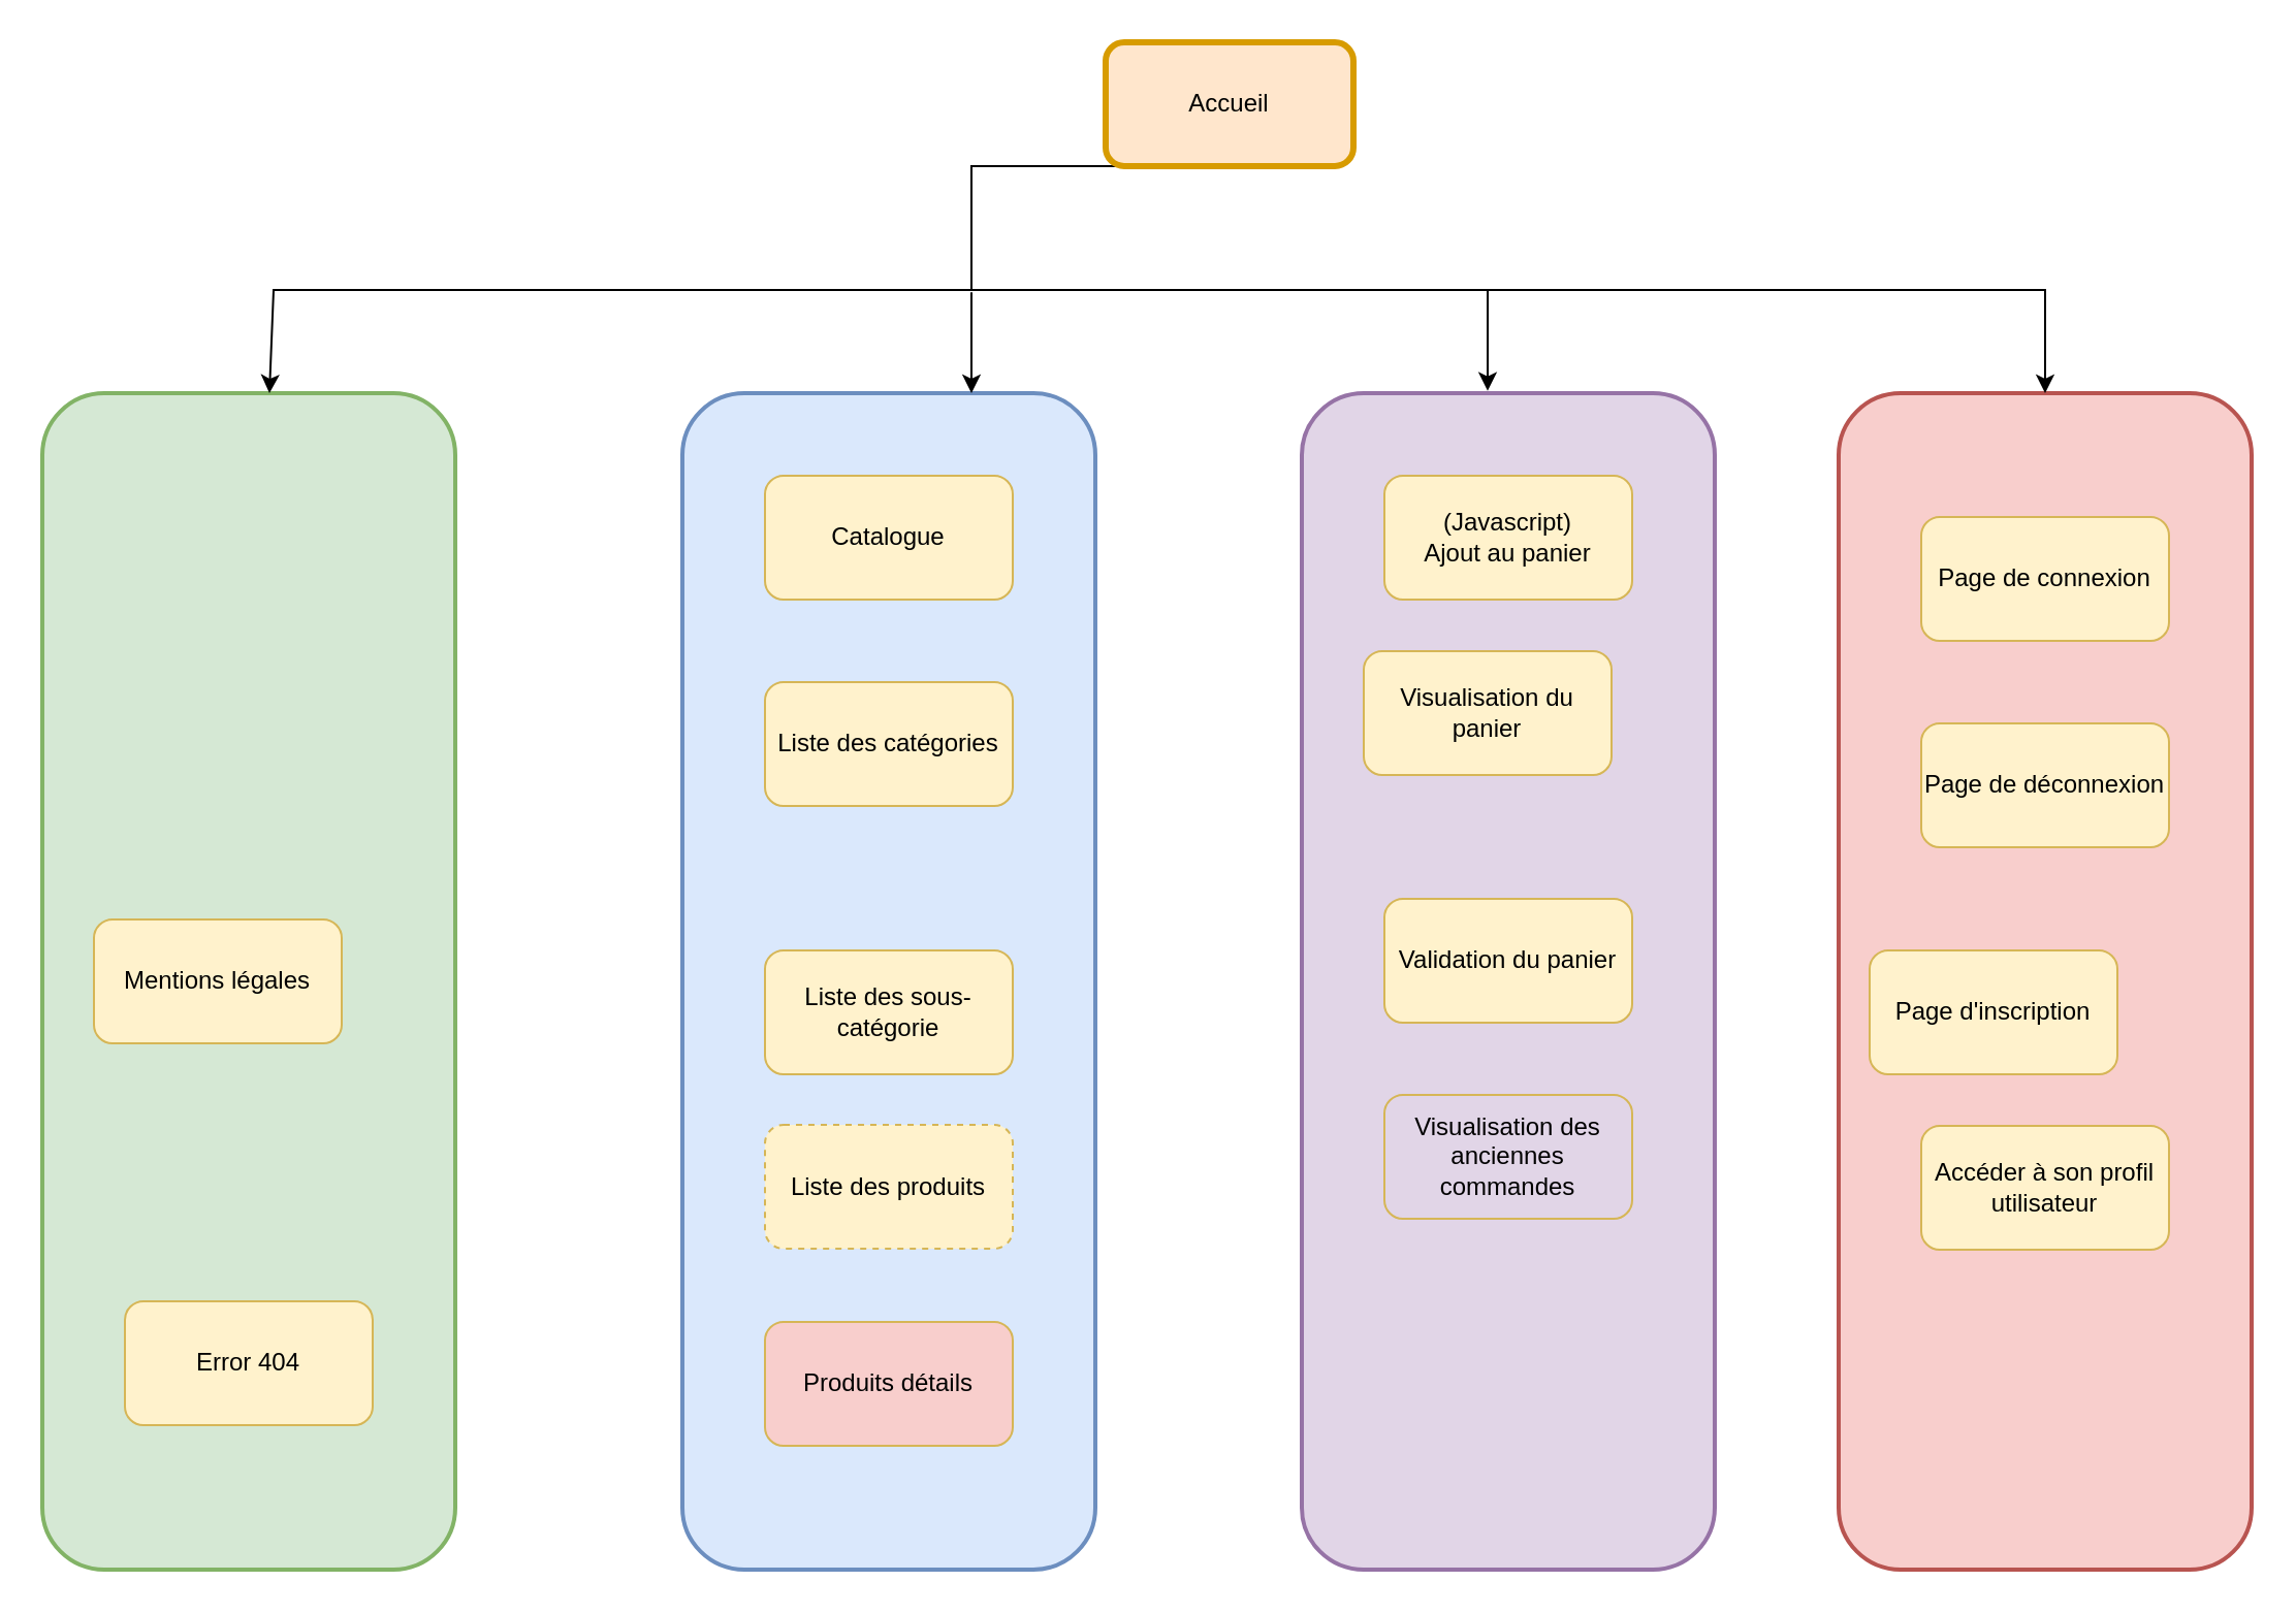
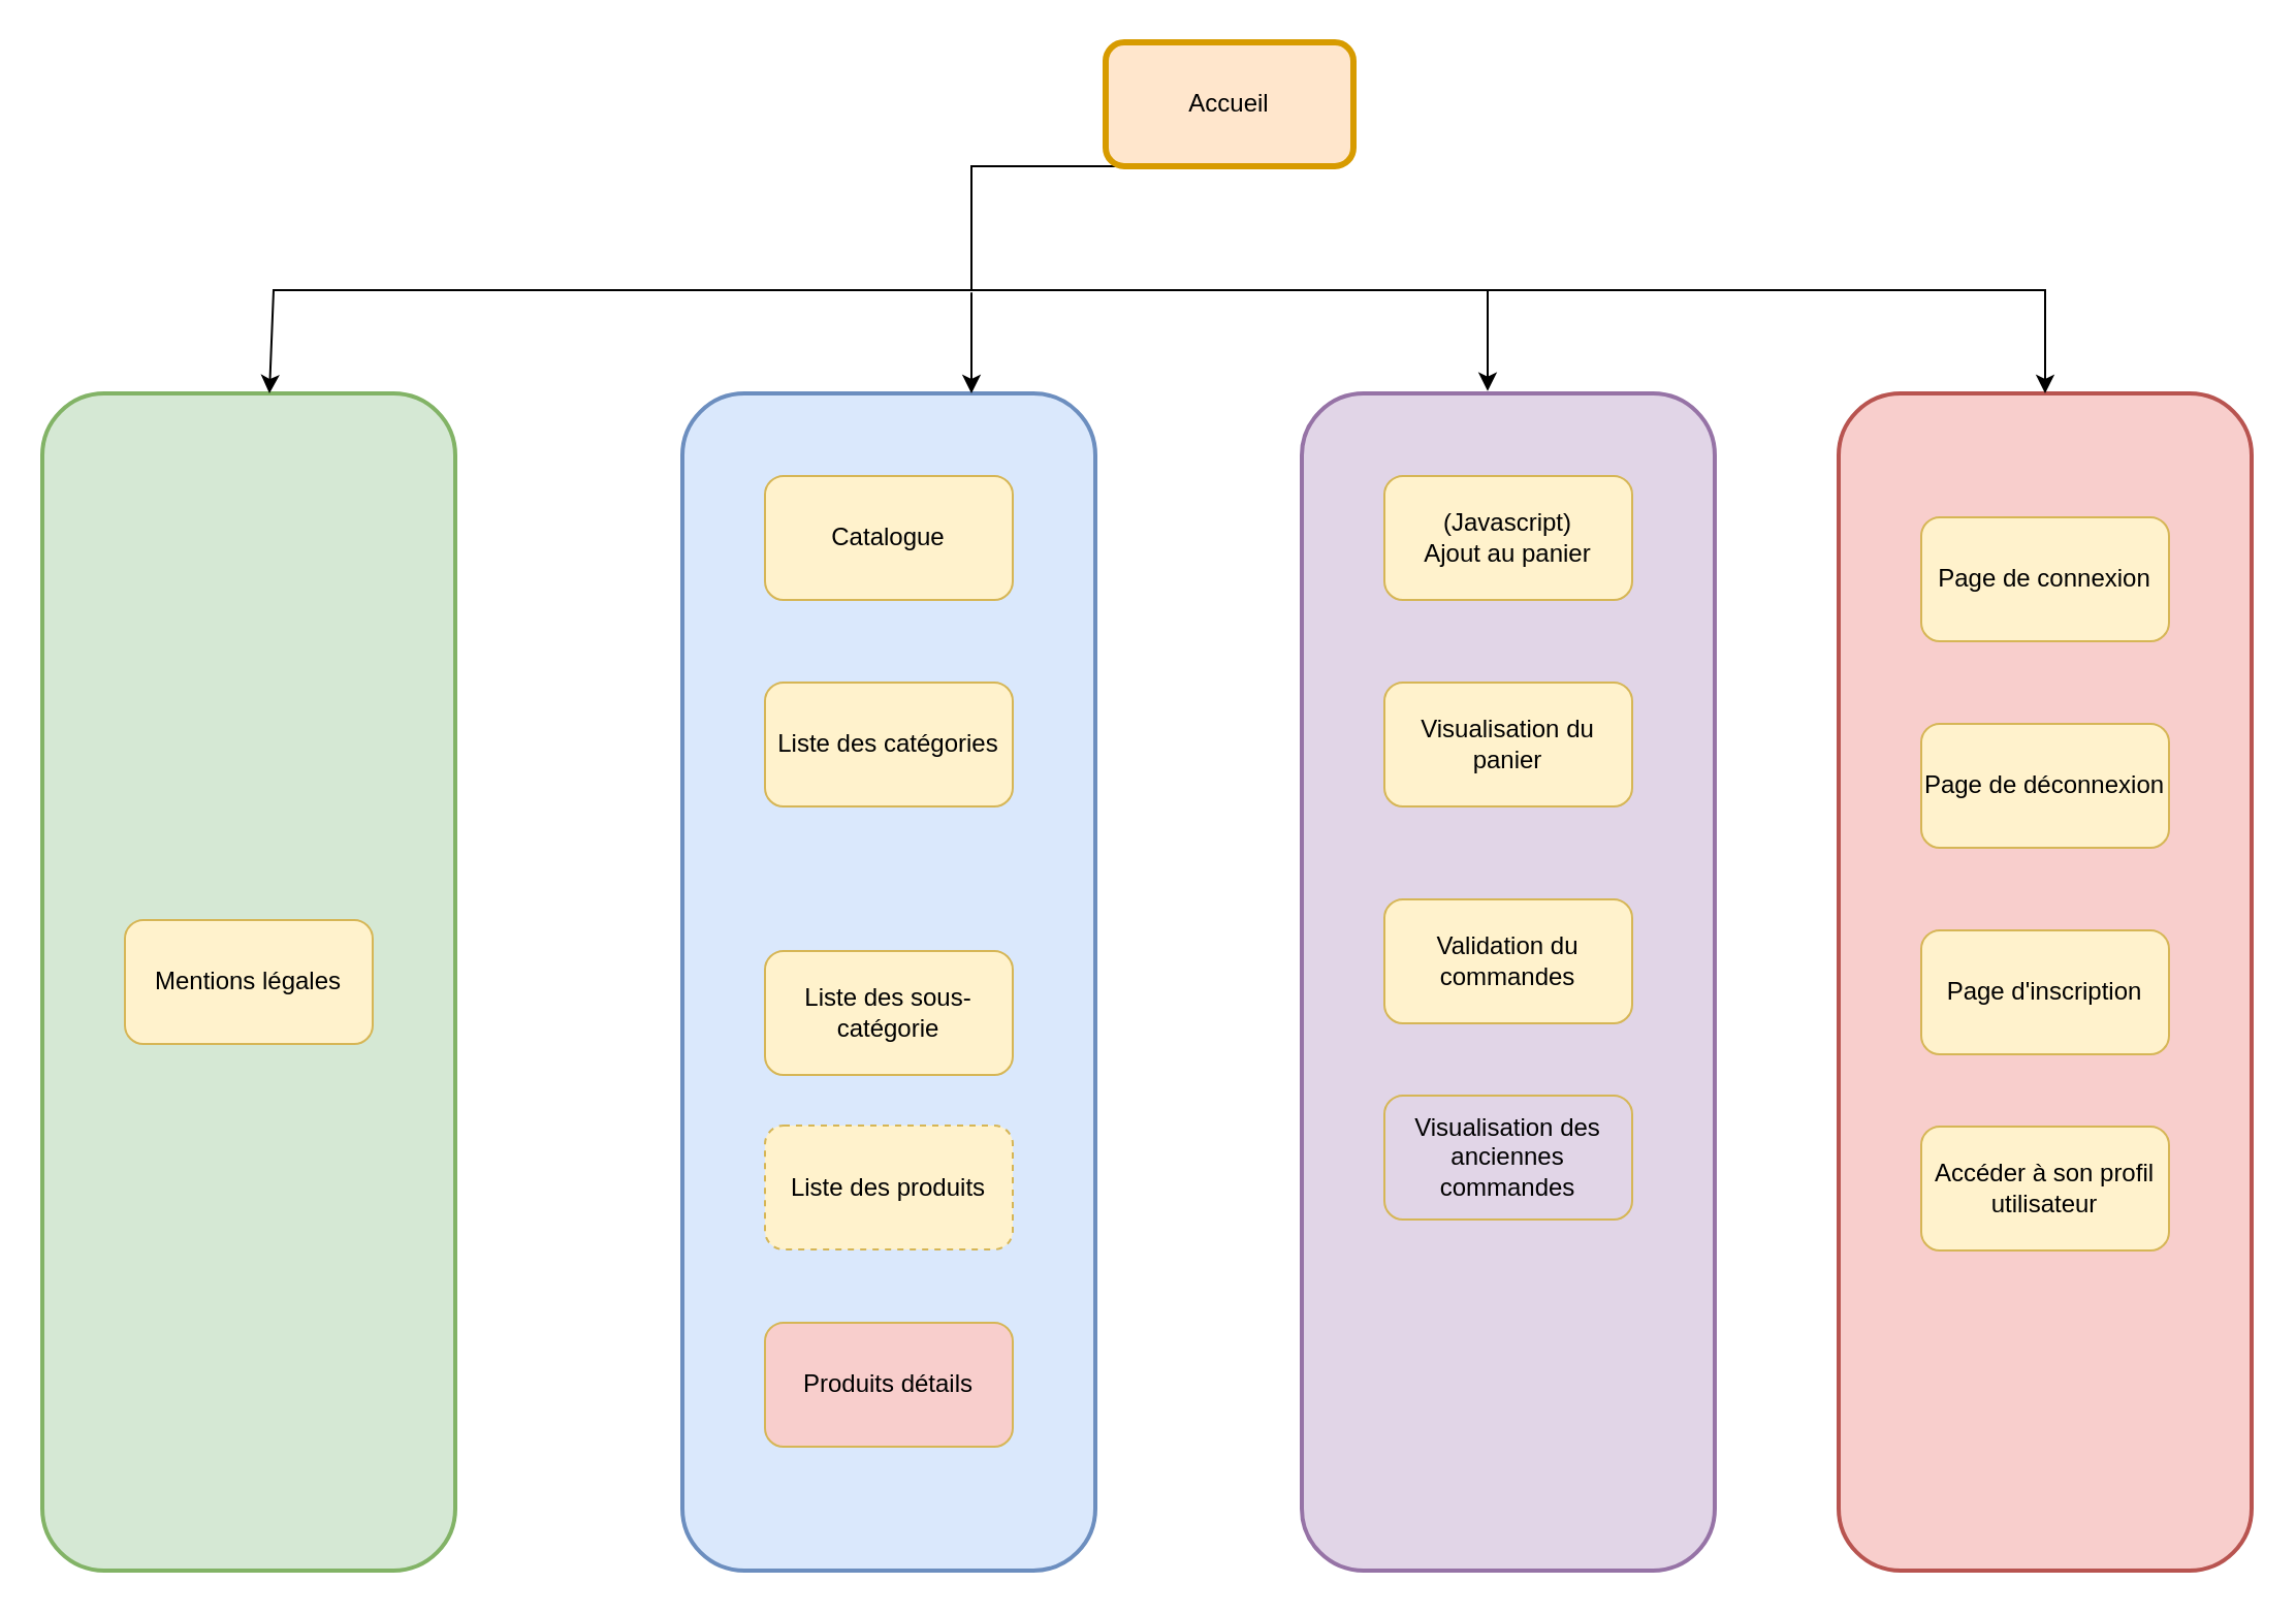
  <mxCell id="0" />
  <mxCell id="1" parent="0" />
  <mxCell id="2" value="" style="rounded=1;whiteSpace=wrap;html=1;fillColor=#e1d5e7;strokeColor=#9673a6;strokeWidth=2;" parent="1" vertex="1"><mxGeometry x="630" y="190" width="200" height="570" as="geometry" /></mxCell>
  <mxCell id="3" value="" style="rounded=1;whiteSpace=wrap;html=1;fillColor=#f8cecc;strokeColor=#b85450;strokeWidth=2;" parent="1" vertex="1"><mxGeometry x="890" y="190" width="200" height="570" as="geometry" /></mxCell>
  <mxCell id="4" value="" style="rounded=1;whiteSpace=wrap;html=1;fillColor=#d5e8d4;strokeColor=#82b366;strokeWidth=2;" parent="1" vertex="1"><mxGeometry x="20" y="190" width="200" height="570" as="geometry" /></mxCell>
  <mxCell id="5" value="" style="rounded=1;whiteSpace=wrap;html=1;fillColor=#dae8fc;strokeColor=#6c8ebf;strokeWidth=2;" parent="1" vertex="1"><mxGeometry x="330" y="190" width="200" height="570" as="geometry" /></mxCell>
  <mxCell id="6" style="edgeStyle=orthogonalEdgeStyle;rounded=0;orthogonalLoop=1;jettySize=auto;html=1;exitX=0.75;exitY=1;exitDx=0;exitDy=0;" parent="1" source="7" edge="1"><mxGeometry relative="1" as="geometry"><mxPoint x="990" y="190" as="targetPoint" /><Array as="points"><mxPoint x="470" y="140" /><mxPoint x="990" y="140" /></Array></mxGeometry></mxCell>
  <mxCell id="7" value="Accueil" style="rounded=1;whiteSpace=wrap;html=1;strokeWidth=3;fillColor=#ffe6cc;strokeColor=#d79b00;" parent="1" vertex="1"><mxGeometry x="535" y="20" width="120" height="60" as="geometry" /></mxCell>
  <mxCell id="8" value="Catalogue" style="rounded=1;whiteSpace=wrap;html=1;fillColor=#fff2cc;strokeColor=#d6b656;" parent="1" vertex="1"><mxGeometry x="370" y="230" width="120" height="60" as="geometry" /></mxCell>
  <mxCell id="9" value="Liste des sous-catégorie" style="rounded=1;whiteSpace=wrap;html=1;fillColor=#fff2cc;strokeColor=#d6b656;" parent="1" vertex="1"><mxGeometry x="370" y="460" width="120" height="60" as="geometry" /></mxCell>
  <mxCell id="10" value="Liste des produits" style="rounded=1;whiteSpace=wrap;html=1;fillColor=#fff2cc;strokeColor=#d6b656;dashed=1;" parent="1" vertex="1"><mxGeometry x="370" y="544.5" width="120" height="60" as="geometry" /></mxCell>
  <mxCell id="11" value="Produits détails" style="rounded=1;whiteSpace=wrap;html=1;fillColor=#f8cecc;strokeColor=#d6b656;" parent="1" vertex="1"><mxGeometry x="370" y="640" width="120" height="60" as="geometry" /></mxCell>
  <mxCell id="12" value="&lt;div&gt;(Javascript)&lt;/div&gt;&lt;div&gt;Ajout au panier&lt;br&gt;&lt;/div&gt;" style="rounded=1;whiteSpace=wrap;html=1;fillColor=#fff2cc;strokeColor=#d6b656;" parent="1" vertex="1"><mxGeometry x="670" y="230" width="120" height="60" as="geometry" /></mxCell>
  <mxCell id="13" value="Page de connexion" style="rounded=1;whiteSpace=wrap;html=1;fillColor=#fff2cc;strokeColor=#d6b656;" parent="1" vertex="1"><mxGeometry x="930" y="250" width="120" height="60" as="geometry" /></mxCell>
  <mxCell id="14" value="Page de déconnexion" style="rounded=1;whiteSpace=wrap;html=1;fillColor=#fff2cc;strokeColor=#d6b656;" parent="1" vertex="1"><mxGeometry x="930" y="350" width="120" height="60" as="geometry" /></mxCell>
- <mxCell id="15" value="Error 404" style="rounded=1;whiteSpace=wrap;html=1;fillColor=#fff2cc;strokeColor=#d6b656;" parent="1" vertex="1"><mxGeometry x="60" y="630" width="120" height="60" as="geometry" /></mxCell>
- <mxCell id="16" value="Page d'inscription" style="rounded=1;whiteSpace=wrap;html=1;fillColor=#fff2cc;strokeColor=#d6b656;" parent="1" vertex="1"><mxGeometry x="905" y="460" width="120" height="60" as="geometry" /></mxCell>
- <mxCell id="17" value="Mentions légales" style="rounded=1;whiteSpace=wrap;html=1;fillColor=#fff2cc;strokeColor=#d6b656;" parent="1" vertex="1"><mxGeometry x="45" y="445" width="120" height="60" as="geometry" /></mxCell>
+ <mxCell id="16" value="Page d'inscription" style="rounded=1;whiteSpace=wrap;html=1;fillColor=#fff2cc;strokeColor=#d6b656;" parent="1" vertex="1"><mxGeometry x="930" y="450" width="120" height="60" as="geometry" /></mxCell>
+ <mxCell id="17" value="Mentions légales" style="rounded=1;whiteSpace=wrap;html=1;fillColor=#fff2cc;strokeColor=#d6b656;" parent="1" vertex="1"><mxGeometry x="60" y="445" width="120" height="60" as="geometry" /></mxCell>
  <mxCell id="18" value="Liste des catégories" style="rounded=1;whiteSpace=wrap;html=1;fillColor=#fff2cc;strokeColor=#d6b656;" parent="1" vertex="1"><mxGeometry x="370" y="330" width="120" height="60" as="geometry" /></mxCell>
- <mxCell id="19" value="Visualisation du panier" style="rounded=1;whiteSpace=wrap;html=1;fillColor=#fff2cc;strokeColor=#d6b656;" parent="1" vertex="1"><mxGeometry x="660" y="315" width="120" height="60" as="geometry" /></mxCell>
- <mxCell id="20" value="Validation du panier" style="rounded=1;whiteSpace=wrap;html=1;fillColor=#fff2cc;strokeColor=#d6b656;" parent="1" vertex="1"><mxGeometry x="670" y="435" width="120" height="60" as="geometry" /></mxCell>
+ <mxCell id="19" value="Visualisation du panier" style="rounded=1;whiteSpace=wrap;html=1;fillColor=#fff2cc;strokeColor=#d6b656;" parent="1" vertex="1"><mxGeometry x="670" y="330" width="120" height="60" as="geometry" /></mxCell>
+ <mxCell id="20" value="Validation du commandes" style="rounded=1;whiteSpace=wrap;html=1;fillColor=#fff2cc;strokeColor=#d6b656;" parent="1" vertex="1"><mxGeometry x="670" y="435" width="120" height="60" as="geometry" /></mxCell>
  <mxCell id="21" value="" style="endArrow=classic;html=1;rounded=0;entryX=0.45;entryY=-0.002;entryDx=0;entryDy=0;entryPerimeter=0;" parent="1" target="2" edge="1"><mxGeometry width="50" height="50" relative="1" as="geometry"><mxPoint x="720" y="140" as="sourcePoint" /><mxPoint x="710" y="180" as="targetPoint" /></mxGeometry></mxCell>
  <mxCell id="22" value="Visualisation des anciennes commandes" style="rounded=1;whiteSpace=wrap;html=1;fillColor=#e1d5e7;strokeColor=#d6b656;" parent="1" vertex="1"><mxGeometry x="670" y="530" width="120" height="60" as="geometry" /></mxCell>
  <mxCell id="23" value="Accéder à son profil utilisateur" style="rounded=1;whiteSpace=wrap;html=1;fillColor=#fff2cc;strokeColor=#d6b656;" parent="1" vertex="1"><mxGeometry x="930" y="545" width="120" height="60" as="geometry" /></mxCell>
  <mxCell id="24" value="" style="endArrow=classic;html=1;rounded=0;entryX=0.45;entryY=-0.002;entryDx=0;entryDy=0;entryPerimeter=0;" parent="1" edge="1"><mxGeometry width="50" height="50" relative="1" as="geometry"><mxPoint x="470" y="141.14" as="sourcePoint" /><mxPoint x="470" y="190" as="targetPoint" /></mxGeometry></mxCell>
  <mxCell id="25" value="" style="endArrow=classic;html=1;rounded=0;entryX=0.55;entryY=0;entryDx=0;entryDy=0;entryPerimeter=0;" edge="1" parent="1" target="4"><mxGeometry width="50" height="50" relative="1" as="geometry"><mxPoint x="470" y="140" as="sourcePoint" /><mxPoint x="132" y="170" as="targetPoint" /><Array as="points"><mxPoint x="132" y="140" /></Array></mxGeometry></mxCell>
